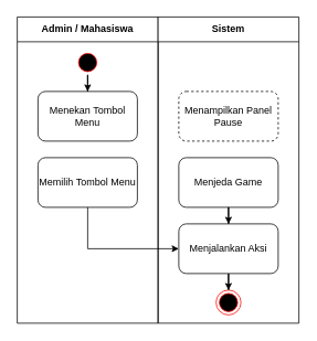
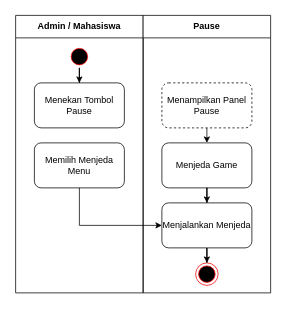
  <mxCell id="0" />
  <mxCell id="1" parent="0" />
  <mxCell id="2" value="Admin / Mahasiswa" style="swimlane;whiteSpace=wrap;html=1;startSize=30;" parent="1" vertex="1"><mxGeometry x="20" y="20" width="170" height="370" as="geometry" /></mxCell>
  <mxCell id="3" style="edgeStyle=orthogonalEdgeStyle;rounded=0;orthogonalLoop=1;jettySize=auto;html=1;entryX=0.5;entryY=0;entryDx=0;entryDy=0;" parent="2" source="4" target="5" edge="1"><mxGeometry relative="1" as="geometry" /></mxCell>
  <mxCell id="4" value="" style="ellipse;html=1;shape=startState;fillColor=#000000;strokeColor=#ff0000;" parent="2" vertex="1"><mxGeometry x="70" y="40" width="30" height="30" as="geometry" /></mxCell>
- <mxCell id="5" value="Menekan Tombol Menu" style="rounded=1;whiteSpace=wrap;html=1;" parent="2" vertex="1"><mxGeometry x="25" y="90" width="120" height="60" as="geometry" /></mxCell>
- <mxCell id="6" value="Memilih Tombol Menu" style="whiteSpace=wrap;html=1;rounded=1;" parent="2" vertex="1"><mxGeometry x="25" y="170" width="120" height="60" as="geometry" /></mxCell>
- <mxCell id="7" value="Sistem" style="swimlane;whiteSpace=wrap;html=1;startSize=30;" parent="1" vertex="1"><mxGeometry x="190" y="20" width="170" height="370" as="geometry" /></mxCell>
+ <mxCell id="5" value="Menekan Tombol Pause" style="rounded=1;whiteSpace=wrap;html=1;" parent="2" vertex="1"><mxGeometry x="25" y="90" width="120" height="60" as="geometry" /></mxCell>
+ <mxCell id="6" value="Memilih Menjeda Menu" style="whiteSpace=wrap;html=1;rounded=1;" parent="2" vertex="1"><mxGeometry x="25" y="170" width="120" height="60" as="geometry" /></mxCell>
+ <mxCell id="7" value="Pause" style="swimlane;whiteSpace=wrap;html=1;startSize=30;" parent="1" vertex="1"><mxGeometry x="190" y="20" width="170" height="370" as="geometry" /></mxCell>
+ <mxCell id="8" style="edgeStyle=orthogonalEdgeStyle;rounded=0;orthogonalLoop=1;jettySize=auto;html=1;exitX=0.5;exitY=1;exitDx=0;exitDy=0;entryX=0.5;entryY=0;entryDx=0;entryDy=0;" parent="7" source="9" target="13" edge="1"><mxGeometry relative="1" as="geometry" /></mxCell>
  <mxCell id="9" value="Menampilkan Panel Pause" style="whiteSpace=wrap;html=1;rounded=1;dashed=1;" parent="7" vertex="1"><mxGeometry x="25" y="90" width="120" height="60" as="geometry" /></mxCell>
  <mxCell id="10" value="" style="ellipse;html=1;shape=endState;fillColor=#000000;strokeColor=#ff0000;" parent="7" vertex="1"><mxGeometry x="70" y="330" width="30" height="30" as="geometry" /></mxCell>
  <mxCell id="11" style="edgeStyle=orthogonalEdgeStyle;rounded=0;orthogonalLoop=1;jettySize=auto;html=1;entryX=0.5;entryY=0;entryDx=0;entryDy=0;" parent="7" source="12" target="10" edge="1"><mxGeometry relative="1" as="geometry" /></mxCell>
- <mxCell id="12" value="Menjalankan Aksi" style="whiteSpace=wrap;html=1;rounded=1;" parent="7" vertex="1"><mxGeometry x="25" y="250" width="120" height="60" as="geometry" /></mxCell>
+ <mxCell id="12" value="Menjalankan Menjeda" style="whiteSpace=wrap;html=1;rounded=1;" parent="7" vertex="1"><mxGeometry x="25" y="250" width="120" height="60" as="geometry" /></mxCell>
  <mxCell id="13" value="Menjeda&amp;nbsp;&lt;span style=&quot;background-color: initial;&quot;&gt;Game&lt;/span&gt;" style="whiteSpace=wrap;html=1;rounded=1;" parent="7" vertex="1"><mxGeometry x="25" y="170" width="120" height="60" as="geometry" /></mxCell>
  <mxCell id="14" style="edgeStyle=orthogonalEdgeStyle;rounded=0;orthogonalLoop=1;jettySize=auto;html=1;entryX=0;entryY=0.5;entryDx=0;entryDy=0;exitX=0.5;exitY=1;exitDx=0;exitDy=0;" parent="1" source="6" target="12" edge="1"><mxGeometry relative="1" as="geometry" /></mxCell>
  <mxCell id="15" style="edgeStyle=orthogonalEdgeStyle;rounded=0;orthogonalLoop=1;jettySize=auto;html=1;" parent="1" source="13" target="12" edge="1"><mxGeometry relative="1" as="geometry" /></mxCell>
